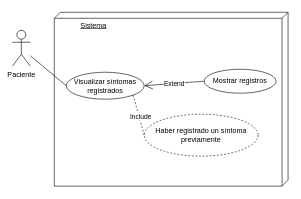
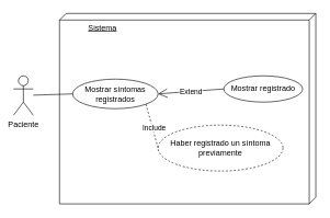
  <mxCell id="0" />
  <mxCell id="1" parent="0" />
  <mxCell id="2" value="&lt;blockquote style=&quot;margin: 0 0 0 40px; border: none; padding: 0px;&quot;&gt;Sistema&lt;/blockquote&gt;" style="verticalAlign=top;align=left;spacingTop=8;spacingLeft=2;spacingRight=12;shape=cube;size=10;direction=south;fontStyle=4;html=1;whiteSpace=wrap;" parent="1" vertex="1"><mxGeometry x="90" y="20" width="390" height="290" as="geometry" /></mxCell>
- <mxCell id="3" value="Paciente" style="shape=umlActor;verticalLabelPosition=bottom;verticalAlign=top;html=1;outlineConnect=0;" parent="1" vertex="1"><mxGeometry x="20" y="50" width="30" height="60" as="geometry" /></mxCell>
- <mxCell id="4" value="Visualizar síntomas registrados" style="ellipse;whiteSpace=wrap;html=1;" parent="1" vertex="1"><mxGeometry x="110" y="120" width="130" height="45" as="geometry" /></mxCell>
+ <mxCell id="3" value="Paciente" style="shape=umlActor;verticalLabelPosition=bottom;verticalAlign=top;html=1;outlineConnect=0;" parent="1" vertex="1"><mxGeometry x="20" y="115" width="30" height="60" as="geometry" /></mxCell>
+ <mxCell id="4" value="Mostrar síntomas registrados" style="ellipse;whiteSpace=wrap;html=1;" parent="1" vertex="1"><mxGeometry x="110" y="120" width="130" height="45" as="geometry" /></mxCell>
  <mxCell id="5" value="Haber registrado un síntoma previamente" style="ellipse;whiteSpace=wrap;html=1;dashed=1;" parent="1" vertex="1"><mxGeometry x="240" y="190" width="190" height="70" as="geometry" /></mxCell>
  <mxCell id="6" value="" style="endArrow=none;html=1;rounded=0;entryX=0;entryY=0.5;entryDx=0;entryDy=0;" parent="1" source="3" target="4" edge="1"><mxGeometry width="50" height="50" relative="1" as="geometry"><mxPoint x="-20" y="290" as="sourcePoint" /><mxPoint x="30" y="240" as="targetPoint" /></mxGeometry></mxCell>
  <mxCell id="7" value="" style="endArrow=none;dashed=1;endFill=0;endSize=12;html=1;rounded=0;exitX=1;exitY=1;exitDx=0;exitDy=0;entryX=0;entryY=0.5;entryDx=0;entryDy=0;" parent="1" source="4" target="5" edge="1"><mxGeometry width="160" relative="1" as="geometry"><mxPoint x="20" y="320" as="sourcePoint" /><mxPoint x="180" y="320" as="targetPoint" /></mxGeometry></mxCell>
  <mxCell id="8" value="Include" style="edgeLabel;html=1;align=center;verticalAlign=middle;resizable=0;points=[];" parent="7" vertex="1" connectable="0"><mxGeometry x="0.08" y="2" relative="1" as="geometry"><mxPoint as="offset" /></mxGeometry></mxCell>
- <mxCell id="9" value="Mostrar registros" style="ellipse;whiteSpace=wrap;html=1;" parent="1" vertex="1"><mxGeometry x="340" y="115" width="120" height="40" as="geometry" /></mxCell>
+ <mxCell id="9" value="Mostrar registrado" style="ellipse;whiteSpace=wrap;html=1;" parent="1" vertex="1"><mxGeometry x="340" y="115" width="120" height="40" as="geometry" /></mxCell>
  <mxCell id="10" value="Extend" style="endArrow=open;endFill=1;endSize=12;html=1;rounded=0;exitX=0;exitY=0.5;exitDx=0;exitDy=0;entryX=1;entryY=0.5;entryDx=0;entryDy=0;" parent="1" source="9" target="4" edge="1"><mxGeometry width="160" relative="1" as="geometry"><mxPoint x="240" y="-35" as="sourcePoint" /><mxPoint x="250" y="135" as="targetPoint" /><Array as="points" /></mxGeometry></mxCell>
